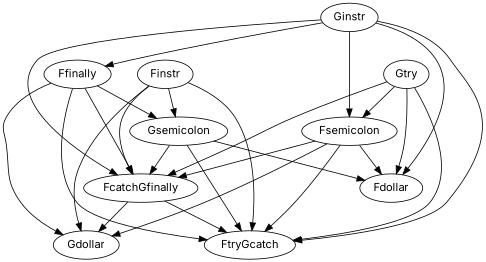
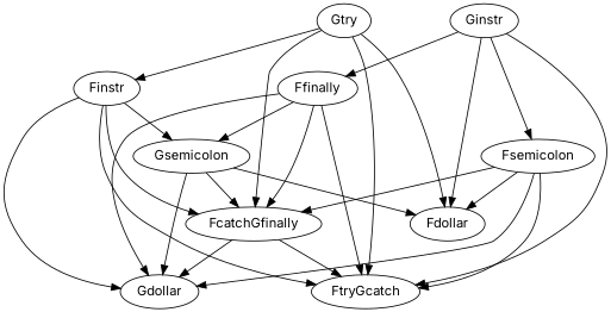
  digraph {
    fontname=Inter
    node [fontname=Inter]
    edge [fontname=Inter]
    Finstr
    Gsemicolon
    FtryGcatch
    FcatchGfinally
    Gdollar
    Fdollar
    Ffinally
    Gtry
    Fsemicolon
    Ginstr
    Finstr -> Gsemicolon
    Finstr -> FtryGcatch
    Finstr -> FcatchGfinally
    Finstr -> Gdollar
-   Gsemicolon -> FtryGcatch
+   Gsemicolon -> Gdollar
    Gsemicolon -> FcatchGfinally
    Gsemicolon -> Fdollar
    FcatchGfinally -> FtryGcatch
    FcatchGfinally -> Gdollar
    Ffinally -> Gsemicolon
    Ffinally -> FtryGcatch
    Ffinally -> FcatchGfinally
    Ffinally -> Gdollar
    Gtry -> FtryGcatch
    Gtry -> FcatchGfinally
    Gtry -> Fdollar
-   Gtry -> Fsemicolon
+   Gtry -> Finstr
    Fsemicolon -> FtryGcatch
    Fsemicolon -> FcatchGfinally
    Fsemicolon -> Gdollar
    Fsemicolon -> Fdollar
    Ginstr -> FtryGcatch
-   Ginstr -> FcatchGfinally
    Ginstr -> Fdollar
    Ginstr -> Ffinally
    Ginstr -> Fsemicolon
  }
